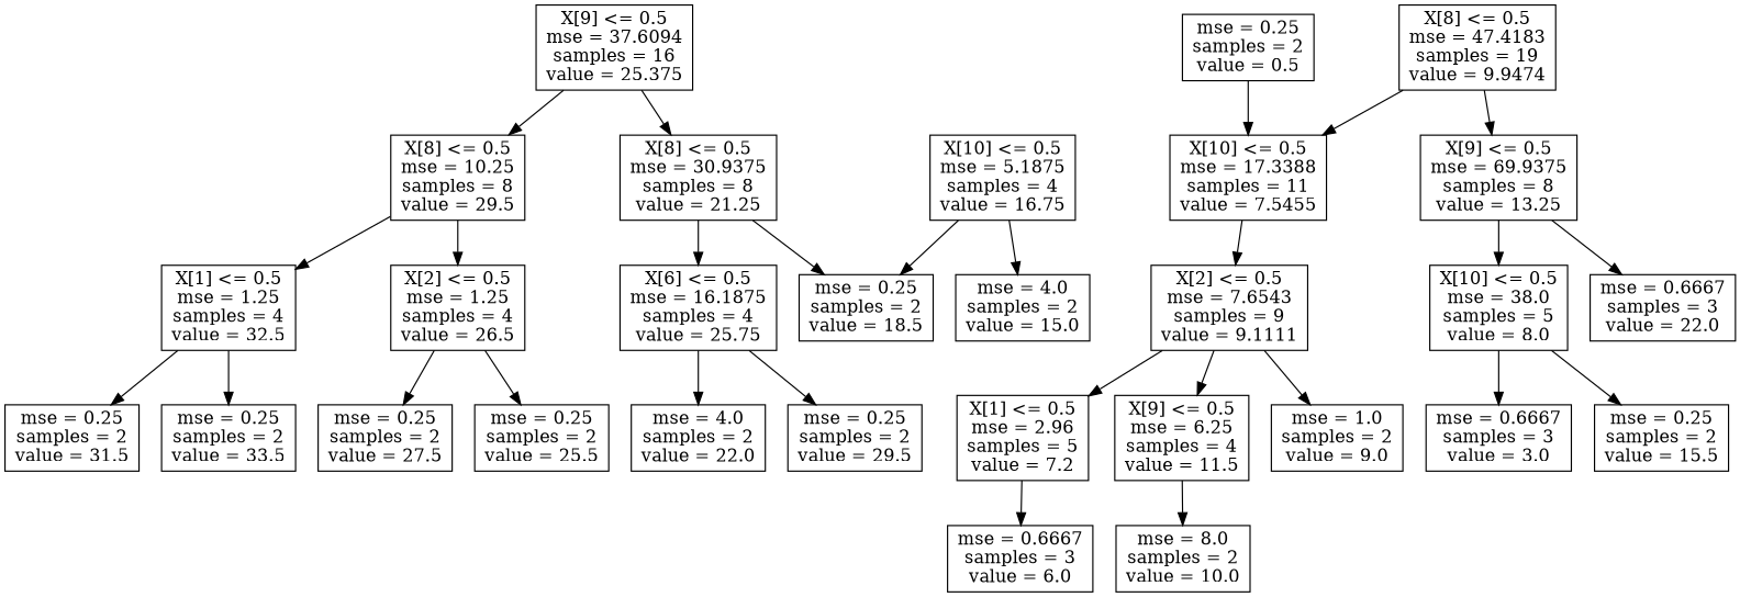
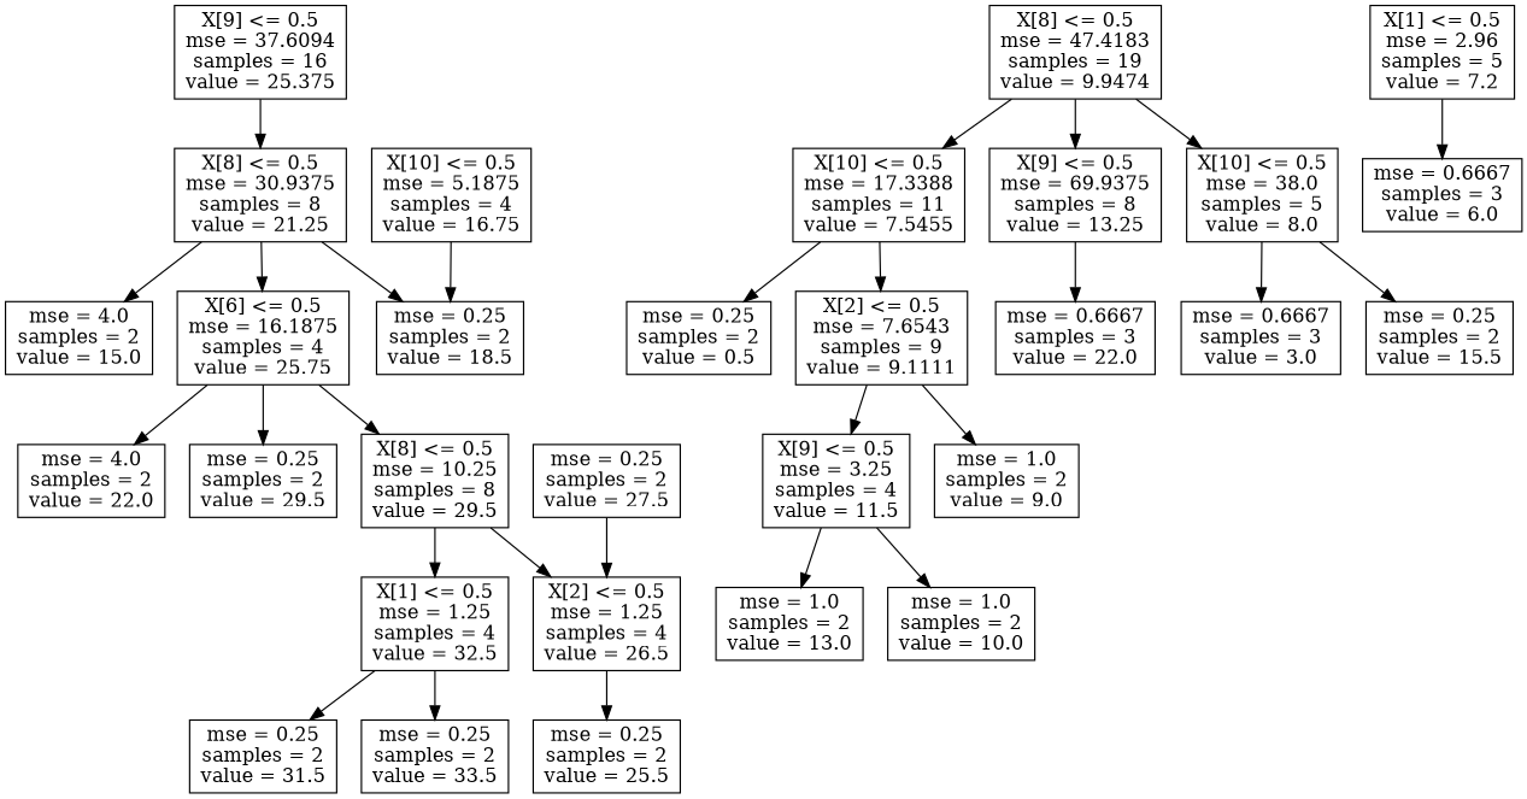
  digraph {
    node [shape=box]
    n1 [label="X[9] <= 0.5\nmse = 37.6094\nsamples = 16\nvalue = 25.375"]
    n2 [label="X[8] <= 0.5\nmse = 30.9375\nsamples = 8\nvalue = 21.25"]
    n3 [label="X[8] <= 0.5\nmse = 10.25\nsamples = 8\nvalue = 29.5"]
    n4 [label="X[8] <= 0.5\nmse = 47.4183\nsamples = 19\nvalue = 9.9474"]
    n5 [label="X[10] <= 0.5\nmse = 17.3388\nsamples = 11\nvalue = 7.5455"]
    n6 [label="X[9] <= 0.5\nmse = 69.9375\nsamples = 8\nvalue = 13.25"]
    n7 [label="X[6] <= 0.5\nmse = 16.1875\nsamples = 4\nvalue = 25.75"]
    n8 [label="mse = 0.25\nsamples = 2\nvalue = 18.5"]
    n9 [label="X[2] <= 0.5\nmse = 1.25\nsamples = 4\nvalue = 26.5"]
    n10 [label="X[1] <= 0.5\nmse = 1.25\nsamples = 4\nvalue = 32.5"]
    n11 [label="X[10] <= 0.5\nmse = 5.1875\nsamples = 4\nvalue = 16.75"]
    n12 [label="mse = 4.0\nsamples = 2\nvalue = 15.0"]
    n13 [label="mse = 4.0\nsamples = 2\nvalue = 22.0"]
    n14 [label="mse = 0.25\nsamples = 2\nvalue = 29.5"]
    n15 [label="mse = 0.25\nsamples = 2\nvalue = 27.5"]
    n16 [label="mse = 0.25\nsamples = 2\nvalue = 25.5"]
    n17 [label="mse = 0.25\nsamples = 2\nvalue = 31.5"]
    n18 [label="mse = 0.25\nsamples = 2\nvalue = 33.5"]
    n19 [label="mse = 0.25\nsamples = 2\nvalue = 0.5"]
    n20 [label="X[2] <= 0.5\nmse = 7.6543\nsamples = 9\nvalue = 9.1111"]
    n21 [label="X[10] <= 0.5\nmse = 38.0\nsamples = 5\nvalue = 8.0"]
    n22 [label="mse = 0.6667\nsamples = 3\nvalue = 22.0"]
    n23 [label="X[1] <= 0.5\nmse = 2.96\nsamples = 5\nvalue = 7.2"]
-   n24 [label="X[9] <= 0.5\nmse = 6.25\nsamples = 4\nvalue = 11.5"]
+   n24 [label="X[9] <= 0.5\nmse = 3.25\nsamples = 4\nvalue = 11.5"]
    n25 [label="mse = 1.0\nsamples = 2\nvalue = 9.0"]
    n26 [label="mse = 0.6667\nsamples = 3\nvalue = 6.0"]
-   n28 [label="mse = 8.0\nsamples = 2\nvalue = 10.0"]
+   n27 [label="mse = 1.0\nsamples = 2\nvalue = 13.0"]
+   n28 [label="mse = 1.0\nsamples = 2\nvalue = 10.0"]
    n29 [label="mse = 0.6667\nsamples = 3\nvalue = 3.0"]
    n30 [label="mse = 0.25\nsamples = 2\nvalue = 15.5"]
    n1 -> n2
-   n1 -> n3
+   n7 -> n3
    n2 -> n7
    n2 -> n8
    n3 -> n9
    n3 -> n10
    n4 -> n5
    n4 -> n6
-   n19 -> n5
+   n5 -> n19
    n5 -> n20
-   n6 -> n21
+   n4 -> n21
    n6 -> n22
    n7 -> n13
    n7 -> n14
-   n9 -> n15
+   n15 -> n9
    n9 -> n16
    n10 -> n17
    n10 -> n18
    n11 -> n8
-   n11 -> n12
-   n20 -> n23
+   n2 -> n12
    n20 -> n24
    n20 -> n25
    n21 -> n29
    n21 -> n30
    n23 -> n26
+   n24 -> n27
    n24 -> n28
  }
